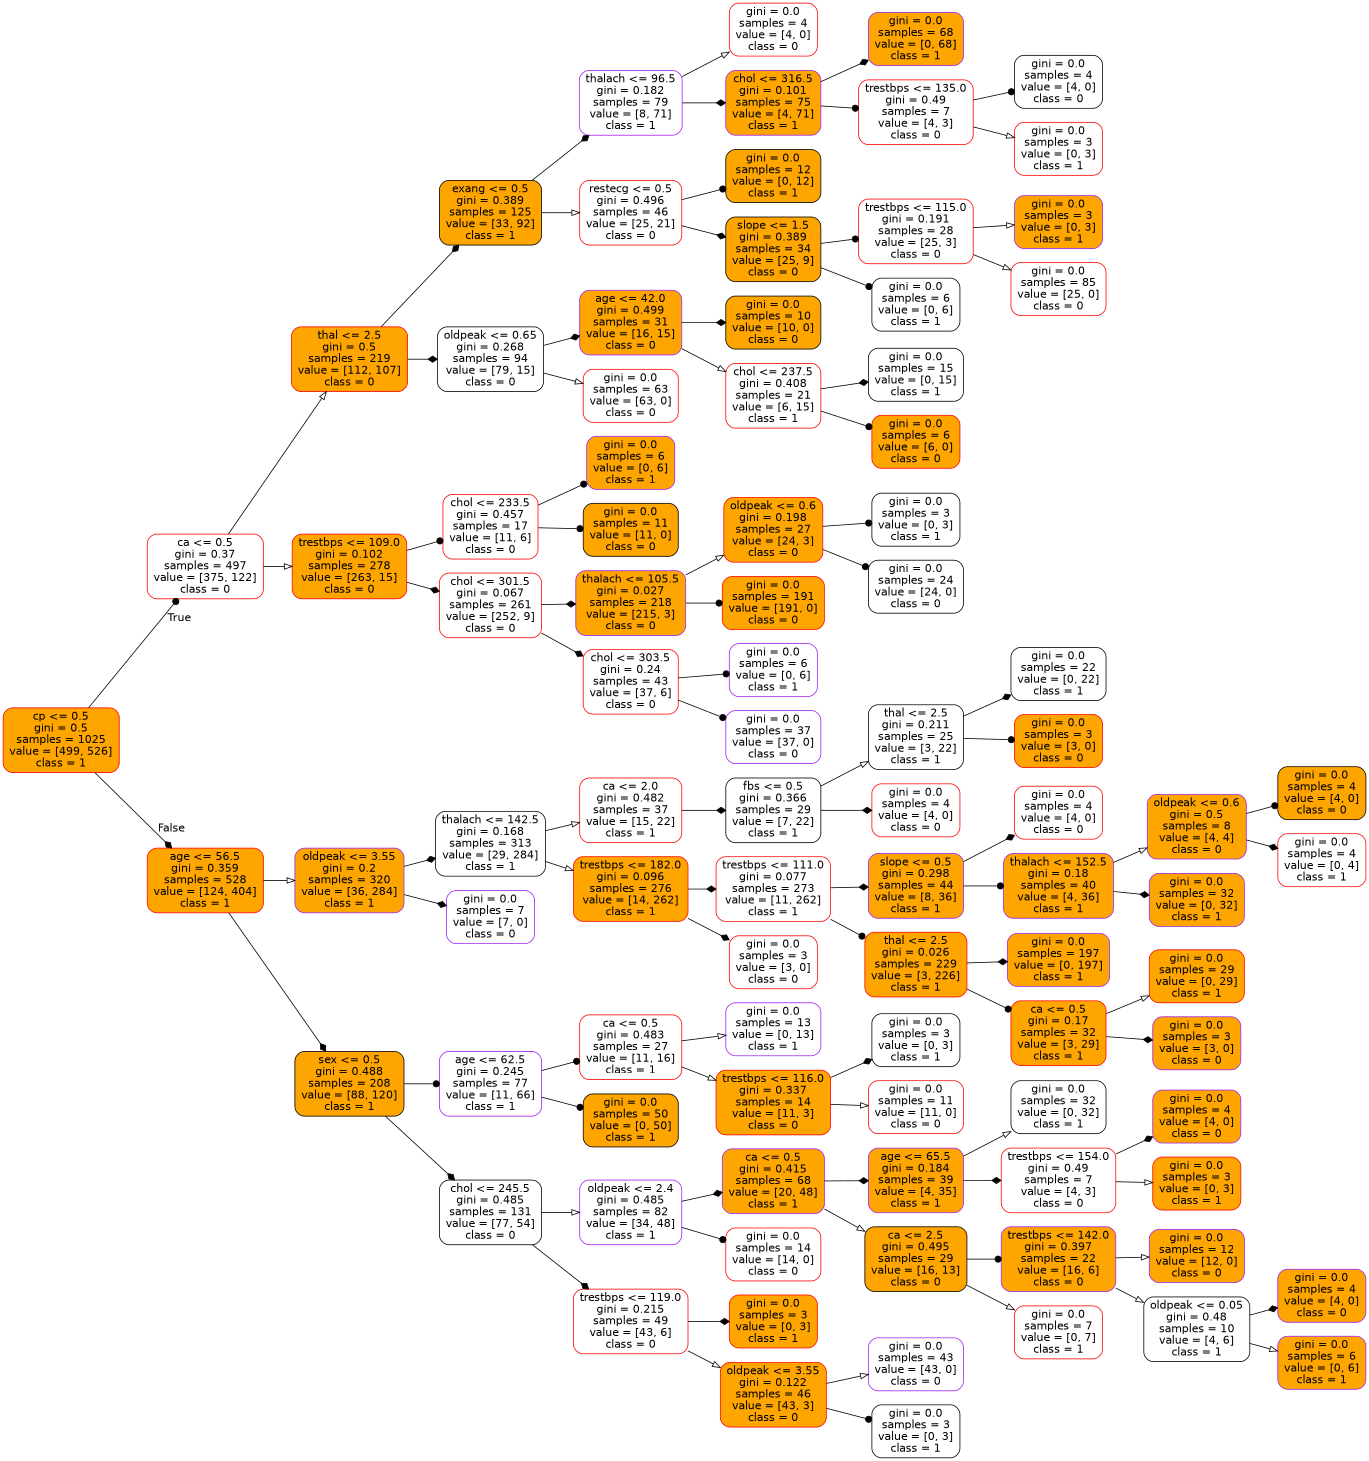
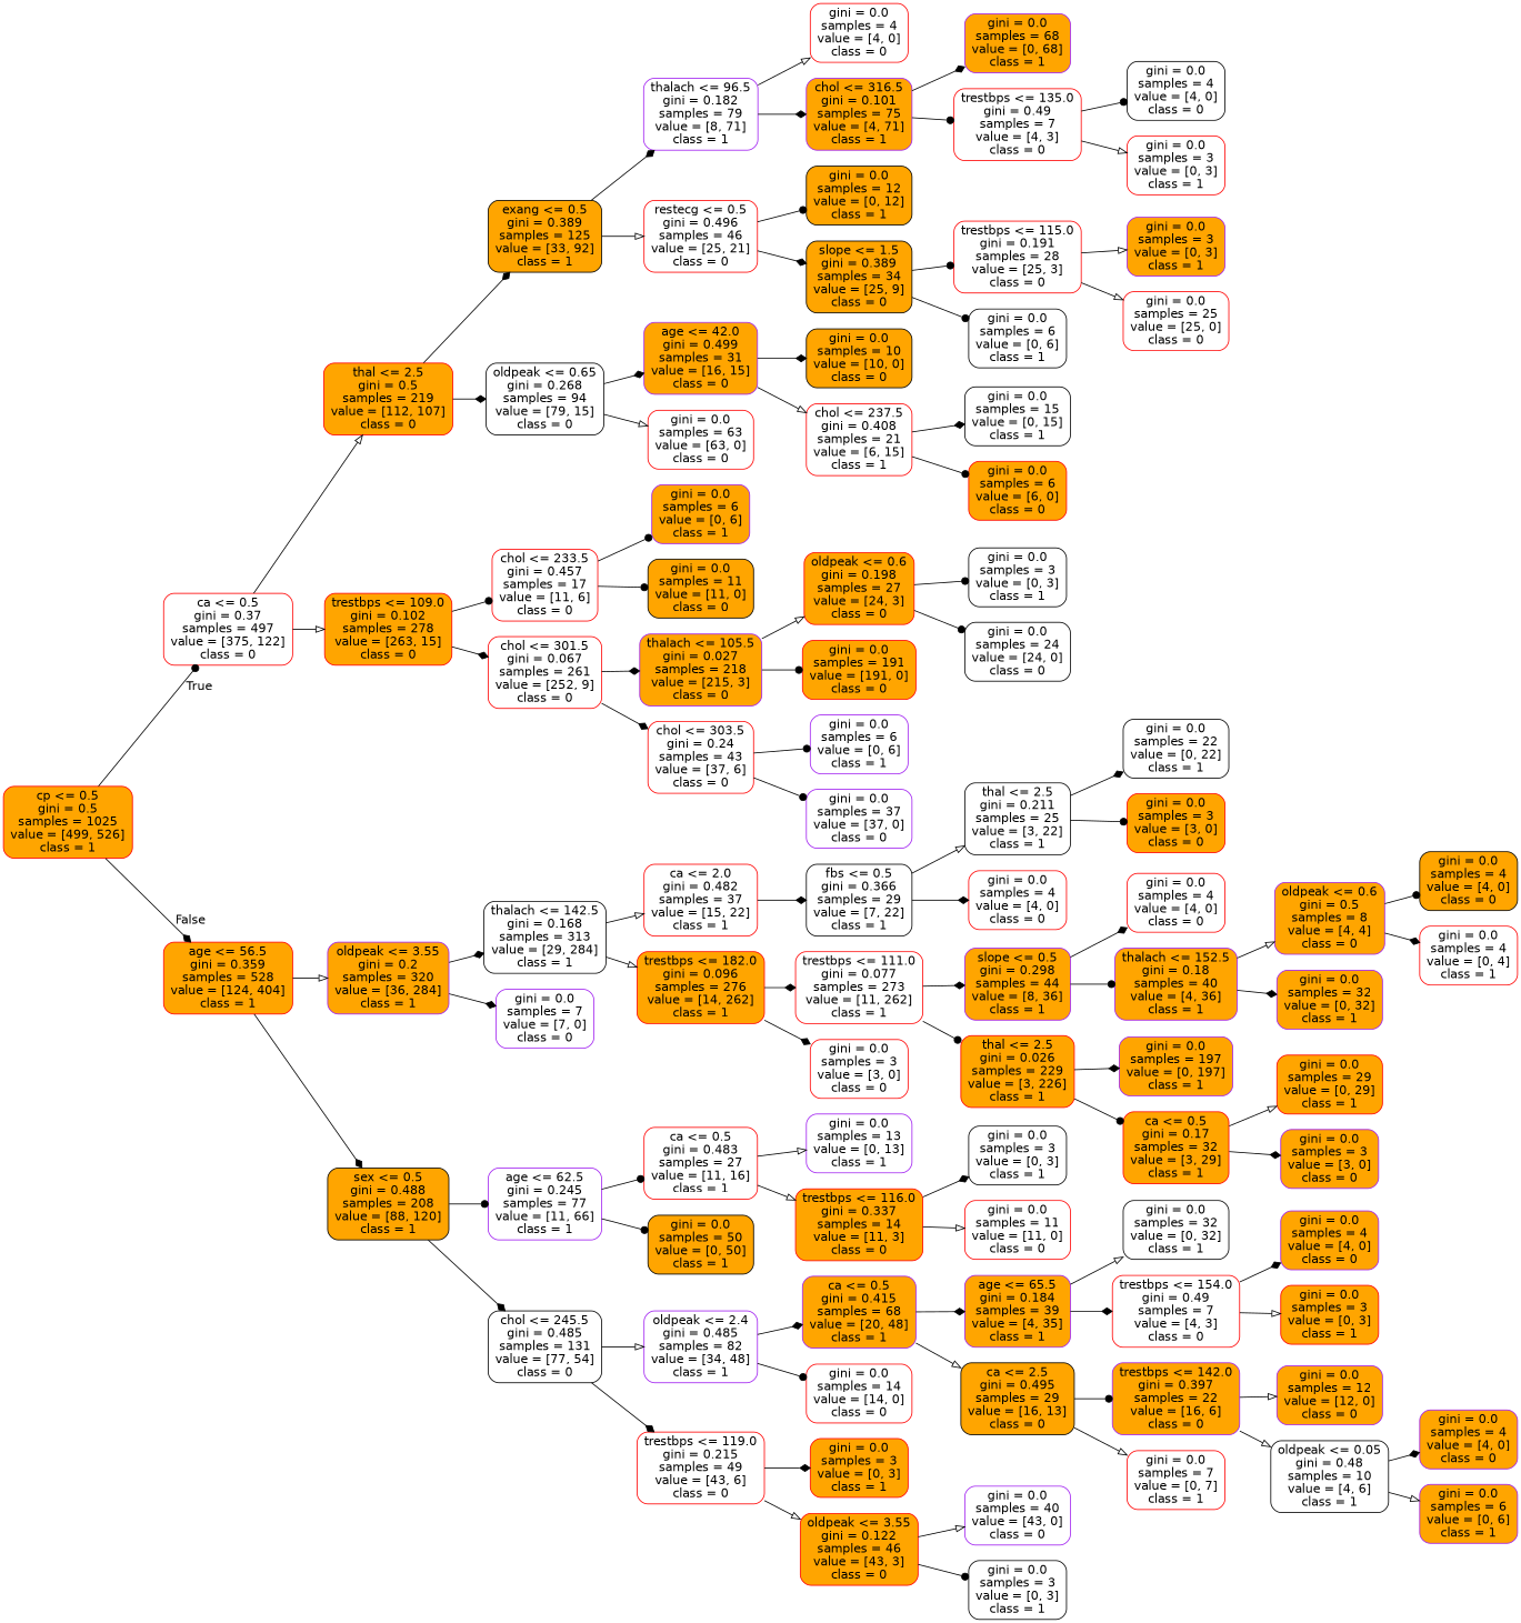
  digraph {
    rankdir=LR
    node [color=red fillcolor=white fontname=helvetica shape=box style="filled, rounded"]
    edge [arrowhead=diamond fontname=helvetica]
    n1 [fillcolor=orange label="cp <= 0.5\ngini = 0.5\nsamples = 1025\nvalue = [499, 526]\nclass = 1"]
    n2 [label="ca <= 0.5\ngini = 0.37\nsamples = 497\nvalue = [375, 122]\nclass = 0"]
    n3 [fillcolor=orange label="age <= 56.5\ngini = 0.359\nsamples = 528\nvalue = [124, 404]\nclass = 1"]
    n4 [fillcolor=orange label="thal <= 2.5\ngini = 0.5\nsamples = 219\nvalue = [112, 107]\nclass = 0"]
    n5 [fillcolor=orange label="trestbps <= 109.0\ngini = 0.102\nsamples = 278\nvalue = [263, 15]\nclass = 0"]
    n6 [color=purple fillcolor=orange label="oldpeak <= 3.55\ngini = 0.2\nsamples = 320\nvalue = [36, 284]\nclass = 1"]
    n7 [color=black fillcolor=orange label="sex <= 0.5\ngini = 0.488\nsamples = 208\nvalue = [88, 120]\nclass = 1"]
    n8 [color=black fillcolor=orange label="exang <= 0.5\ngini = 0.389\nsamples = 125\nvalue = [33, 92]\nclass = 1"]
    n9 [color=black label="oldpeak <= 0.65\ngini = 0.268\nsamples = 94\nvalue = [79, 15]\nclass = 0"]
    n10 [label="chol <= 233.5\ngini = 0.457\nsamples = 17\nvalue = [11, 6]\nclass = 0"]
    n11 [label="chol <= 301.5\ngini = 0.067\nsamples = 261\nvalue = [252, 9]\nclass = 0"]
    n12 [color=purple label="thalach <= 96.5\ngini = 0.182\nsamples = 79\nvalue = [8, 71]\nclass = 1"]
    n13 [label="restecg <= 0.5\ngini = 0.496\nsamples = 46\nvalue = [25, 21]\nclass = 0"]
    n14 [color=purple fillcolor=orange label="age <= 42.0\ngini = 0.499\nsamples = 31\nvalue = [16, 15]\nclass = 0"]
    n15 [label="gini = 0.0\nsamples = 63\nvalue = [63, 0]\nclass = 0"]
    n16 [label="gini = 0.0\nsamples = 4\nvalue = [4, 0]\nclass = 0"]
    n17 [color=purple fillcolor=orange label="chol <= 316.5\ngini = 0.101\nsamples = 75\nvalue = [4, 71]\nclass = 1"]
    n18 [color=black fillcolor=orange label="gini = 0.0\nsamples = 12\nvalue = [0, 12]\nclass = 1"]
    n19 [color=black fillcolor=orange label="slope <= 1.5\ngini = 0.389\nsamples = 34\nvalue = [25, 9]\nclass = 0"]
    n20 [color=purple fillcolor=orange label="gini = 0.0\nsamples = 68\nvalue = [0, 68]\nclass = 1"]
    n21 [label="trestbps <= 135.0\ngini = 0.49\nsamples = 7\nvalue = [4, 3]\nclass = 0"]
    n22 [color=black label="gini = 0.0\nsamples = 4\nvalue = [4, 0]\nclass = 0"]
    n23 [label="gini = 0.0\nsamples = 3\nvalue = [0, 3]\nclass = 1"]
    n24 [label="trestbps <= 115.0\ngini = 0.191\nsamples = 28\nvalue = [25, 3]\nclass = 0"]
    n25 [color=black label="gini = 0.0\nsamples = 6\nvalue = [0, 6]\nclass = 1"]
    n26 [color=purple fillcolor=orange label="gini = 0.0\nsamples = 3\nvalue = [0, 3]\nclass = 1"]
-   n27 [label="gini = 0.0\nsamples = 85\nvalue = [25, 0]\nclass = 0"]
+   n27 [label="gini = 0.0\nsamples = 25\nvalue = [25, 0]\nclass = 0"]
    n28 [color=black fillcolor=orange label="gini = 0.0\nsamples = 10\nvalue = [10, 0]\nclass = 0"]
    n29 [label="chol <= 237.5\ngini = 0.408\nsamples = 21\nvalue = [6, 15]\nclass = 1"]
    n30 [color=black label="gini = 0.0\nsamples = 15\nvalue = [0, 15]\nclass = 1"]
    n31 [fillcolor=orange label="gini = 0.0\nsamples = 6\nvalue = [6, 0]\nclass = 0"]
    n32 [color=purple fillcolor=orange label="gini = 0.0\nsamples = 6\nvalue = [0, 6]\nclass = 1"]
    n33 [color=black fillcolor=orange label="gini = 0.0\nsamples = 11\nvalue = [11, 0]\nclass = 0"]
    n34 [color=purple fillcolor=orange label="thalach <= 105.5\ngini = 0.027\nsamples = 218\nvalue = [215, 3]\nclass = 0"]
    n35 [label="chol <= 303.5\ngini = 0.24\nsamples = 43\nvalue = [37, 6]\nclass = 0"]
    n36 [fillcolor=orange label="oldpeak <= 0.6\ngini = 0.198\nsamples = 27\nvalue = [24, 3]\nclass = 0"]
    n37 [fillcolor=orange label="gini = 0.0\nsamples = 191\nvalue = [191, 0]\nclass = 0"]
    n38 [color=purple label="gini = 0.0\nsamples = 6\nvalue = [0, 6]\nclass = 1"]
    n39 [color=purple label="gini = 0.0\nsamples = 37\nvalue = [37, 0]\nclass = 0"]
    n40 [color=black label="gini = 0.0\nsamples = 3\nvalue = [0, 3]\nclass = 1"]
    n41 [color=black label="gini = 0.0\nsamples = 24\nvalue = [24, 0]\nclass = 0"]
    n42 [color=black label="thalach <= 142.5\ngini = 0.168\nsamples = 313\nvalue = [29, 284]\nclass = 1"]
    n43 [color=purple label="gini = 0.0\nsamples = 7\nvalue = [7, 0]\nclass = 0"]
    n44 [color=purple label="age <= 62.5\ngini = 0.245\nsamples = 77\nvalue = [11, 66]\nclass = 1"]
    n45 [color=black label="chol <= 245.5\ngini = 0.485\nsamples = 131\nvalue = [77, 54]\nclass = 0"]
    n46 [label="ca <= 2.0\ngini = 0.482\nsamples = 37\nvalue = [15, 22]\nclass = 1"]
    n47 [fillcolor=orange label="trestbps <= 182.0\ngini = 0.096\nsamples = 276\nvalue = [14, 262]\nclass = 1"]
    n48 [color=black label="fbs <= 0.5\ngini = 0.366\nsamples = 29\nvalue = [7, 22]\nclass = 1"]
    n49 [label="trestbps <= 111.0\ngini = 0.077\nsamples = 273\nvalue = [11, 262]\nclass = 1"]
    n50 [label="gini = 0.0\nsamples = 3\nvalue = [3, 0]\nclass = 0"]
    n51 [color=black label="thal <= 2.5\ngini = 0.211\nsamples = 25\nvalue = [3, 22]\nclass = 1"]
    n52 [label="gini = 0.0\nsamples = 4\nvalue = [4, 0]\nclass = 0"]
    n53 [color=black label="gini = 0.0\nsamples = 22\nvalue = [0, 22]\nclass = 1"]
    n54 [fillcolor=orange label="gini = 0.0\nsamples = 3\nvalue = [3, 0]\nclass = 0"]
    n55 [color=purple fillcolor=orange label="slope <= 0.5\ngini = 0.298\nsamples = 44\nvalue = [8, 36]\nclass = 1"]
    n56 [fillcolor=orange label="thal <= 2.5\ngini = 0.026\nsamples = 229\nvalue = [3, 226]\nclass = 1"]
    n57 [label="gini = 0.0\nsamples = 4\nvalue = [4, 0]\nclass = 0"]
    n58 [color=purple fillcolor=orange label="thalach <= 152.5\ngini = 0.18\nsamples = 40\nvalue = [4, 36]\nclass = 1"]
    n59 [color=purple fillcolor=orange label="gini = 0.0\nsamples = 197\nvalue = [0, 197]\nclass = 1"]
    n60 [fillcolor=orange label="ca <= 0.5\ngini = 0.17\nsamples = 32\nvalue = [3, 29]\nclass = 1"]
    n61 [color=purple fillcolor=orange label="oldpeak <= 0.6\ngini = 0.5\nsamples = 8\nvalue = [4, 4]\nclass = 0"]
    n62 [color=purple fillcolor=orange label="gini = 0.0\nsamples = 32\nvalue = [0, 32]\nclass = 1"]
    n63 [color=black fillcolor=orange label="gini = 0.0\nsamples = 4\nvalue = [4, 0]\nclass = 0"]
    n64 [label="gini = 0.0\nsamples = 4\nvalue = [0, 4]\nclass = 1"]
    n65 [fillcolor=orange label="gini = 0.0\nsamples = 29\nvalue = [0, 29]\nclass = 1"]
    n66 [color=purple fillcolor=orange label="gini = 0.0\nsamples = 3\nvalue = [3, 0]\nclass = 0"]
    n67 [label="ca <= 0.5\ngini = 0.483\nsamples = 27\nvalue = [11, 16]\nclass = 1"]
    n68 [color=black fillcolor=orange label="gini = 0.0\nsamples = 50\nvalue = [0, 50]\nclass = 1"]
    n69 [color=purple label="oldpeak <= 2.4\ngini = 0.485\nsamples = 82\nvalue = [34, 48]\nclass = 1"]
    n70 [label="trestbps <= 119.0\ngini = 0.215\nsamples = 49\nvalue = [43, 6]\nclass = 0"]
    n71 [color=purple label="gini = 0.0\nsamples = 13\nvalue = [0, 13]\nclass = 1"]
    n72 [fillcolor=orange label="trestbps <= 116.0\ngini = 0.337\nsamples = 14\nvalue = [11, 3]\nclass = 0"]
    n73 [color=black label="gini = 0.0\nsamples = 3\nvalue = [0, 3]\nclass = 1"]
    n74 [label="gini = 0.0\nsamples = 11\nvalue = [11, 0]\nclass = 0"]
    n75 [color=purple fillcolor=orange label="ca <= 0.5\ngini = 0.415\nsamples = 68\nvalue = [20, 48]\nclass = 1"]
    n76 [label="gini = 0.0\nsamples = 14\nvalue = [14, 0]\nclass = 0"]
    n77 [fillcolor=orange label="gini = 0.0\nsamples = 3\nvalue = [0, 3]\nclass = 1"]
    n78 [fillcolor=orange label="oldpeak <= 3.55\ngini = 0.122\nsamples = 46\nvalue = [43, 3]\nclass = 0"]
    n79 [color=purple fillcolor=orange label="age <= 65.5\ngini = 0.184\nsamples = 39\nvalue = [4, 35]\nclass = 1"]
    n80 [color=black fillcolor=orange label="ca <= 2.5\ngini = 0.495\nsamples = 29\nvalue = [16, 13]\nclass = 0"]
    n81 [color=black label="gini = 0.0\nsamples = 32\nvalue = [0, 32]\nclass = 1"]
    n82 [label="trestbps <= 154.0\ngini = 0.49\nsamples = 7\nvalue = [4, 3]\nclass = 0"]
    n83 [color=purple fillcolor=orange label="trestbps <= 142.0\ngini = 0.397\nsamples = 22\nvalue = [16, 6]\nclass = 0"]
    n84 [label="gini = 0.0\nsamples = 7\nvalue = [0, 7]\nclass = 1"]
    n85 [color=purple fillcolor=orange label="gini = 0.0\nsamples = 4\nvalue = [4, 0]\nclass = 0"]
    n86 [fillcolor=orange label="gini = 0.0\nsamples = 3\nvalue = [0, 3]\nclass = 1"]
    n87 [color=purple fillcolor=orange label="gini = 0.0\nsamples = 12\nvalue = [12, 0]\nclass = 0"]
    n88 [color=black label="oldpeak <= 0.05\ngini = 0.48\nsamples = 10\nvalue = [4, 6]\nclass = 1"]
    n89 [color=purple fillcolor=orange label="gini = 0.0\nsamples = 4\nvalue = [4, 0]\nclass = 0"]
    n90 [color=purple fillcolor=orange label="gini = 0.0\nsamples = 6\nvalue = [0, 6]\nclass = 1"]
-   n91 [color=purple label="gini = 0.0\nsamples = 43\nvalue = [43, 0]\nclass = 0"]
+   n91 [color=purple label="gini = 0.0\nsamples = 40\nvalue = [43, 0]\nclass = 0"]
    n92 [color=black label="gini = 0.0\nsamples = 3\nvalue = [0, 3]\nclass = 1"]
    n1 -> n2 [arrowhead=dot headlabel=True labelangle=45 labeldistance=2.5]
    n1 -> n3 [headlabel=False labelangle=-45 labeldistance=2.5]
    n2 -> n4 [arrowhead=onormal]
    n2 -> n5 [arrowhead=onormal]
    n3 -> n6 [arrowhead=onormal]
    n3 -> n7
    n4 -> n8
    n4 -> n9
    n5 -> n10 [arrowhead=dot]
    n5 -> n11
    n6 -> n42
    n6 -> n43
    n7 -> n44 [arrowhead=dot]
    n7 -> n45
    n8 -> n12
    n8 -> n13 [arrowhead=onormal]
    n9 -> n14
    n9 -> n15 [arrowhead=onormal]
    n10 -> n32 [arrowhead=dot]
    n10 -> n33 [arrowhead=dot]
    n11 -> n34
    n11 -> n35
    n12 -> n16 [arrowhead=onormal]
    n12 -> n17
    n13 -> n18 [arrowhead=dot]
    n13 -> n19
    n14 -> n28
    n14 -> n29 [arrowhead=onormal]
    n17 -> n20
    n17 -> n21 [arrowhead=dot]
    n19 -> n24 [arrowhead=dot]
    n19 -> n25 [arrowhead=dot]
    n21 -> n22 [arrowhead=dot]
    n21 -> n23 [arrowhead=onormal]
    n24 -> n26 [arrowhead=onormal]
    n24 -> n27 [arrowhead=onormal]
    n29 -> n30
    n29 -> n31 [arrowhead=dot]
    n34 -> n36 [arrowhead=onormal]
    n34 -> n37 [arrowhead=dot]
    n35 -> n38 [arrowhead=dot]
    n35 -> n39 [arrowhead=dot]
    n36 -> n40 [arrowhead=dot]
    n36 -> n41 [arrowhead=dot]
    n42 -> n46 [arrowhead=onormal]
    n42 -> n47 [arrowhead=onormal]
    n44 -> n67 [arrowhead=dot]
    n44 -> n68 [arrowhead=dot]
    n45 -> n69 [arrowhead=onormal]
    n45 -> n70
    n46 -> n48
    n47 -> n49
    n47 -> n50
    n48 -> n51 [arrowhead=onormal]
    n48 -> n52
    n49 -> n55
    n49 -> n56 [arrowhead=dot]
    n51 -> n53
    n51 -> n54 [arrowhead=dot]
    n55 -> n57
    n55 -> n58 [arrowhead=dot]
    n56 -> n59
    n56 -> n60 [arrowhead=dot]
    n58 -> n61 [arrowhead=onormal]
    n58 -> n62
    n60 -> n65 [arrowhead=onormal]
    n60 -> n66
    n61 -> n63 [arrowhead=dot]
    n61 -> n64
    n67 -> n71 [arrowhead=onormal]
    n67 -> n72 [arrowhead=onormal]
    n69 -> n75
    n69 -> n76 [arrowhead=dot]
    n70 -> n77
    n70 -> n78 [arrowhead=onormal]
    n72 -> n73
    n72 -> n74 [arrowhead=onormal]
    n75 -> n79
    n75 -> n80 [arrowhead=onormal]
    n78 -> n91 [arrowhead=onormal]
    n78 -> n92 [arrowhead=dot]
    n79 -> n81 [arrowhead=onormal]
    n79 -> n82
    n80 -> n83 [arrowhead=dot]
    n80 -> n84 [arrowhead=onormal]
    n82 -> n85
    n82 -> n86 [arrowhead=onormal]
    n83 -> n87 [arrowhead=onormal]
    n83 -> n88 [arrowhead=onormal]
    n88 -> n89
    n88 -> n90 [arrowhead=onormal]
  }
